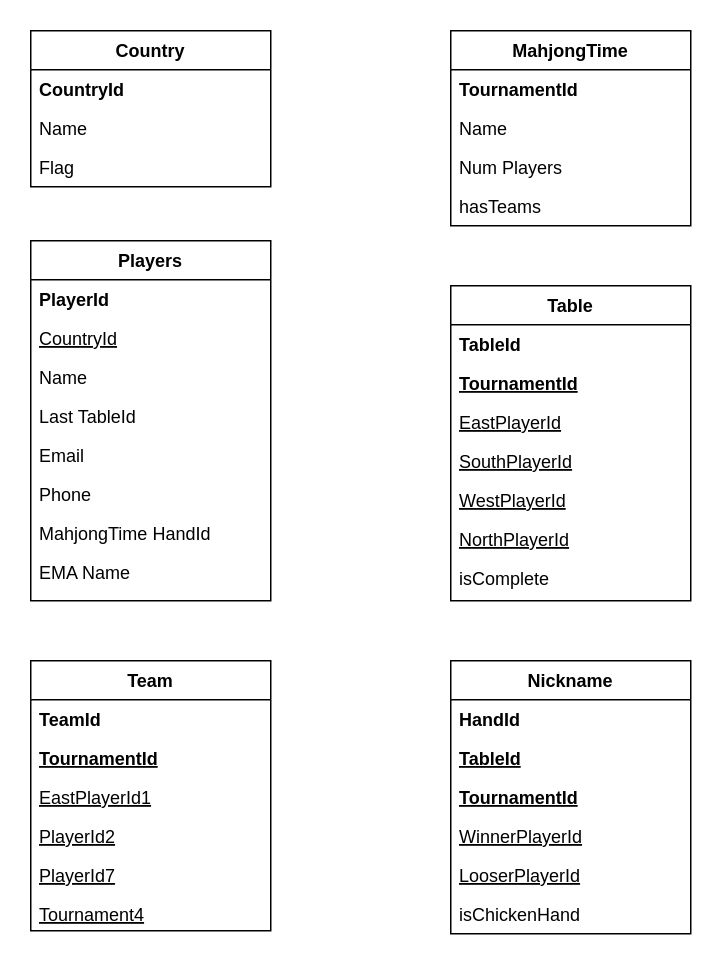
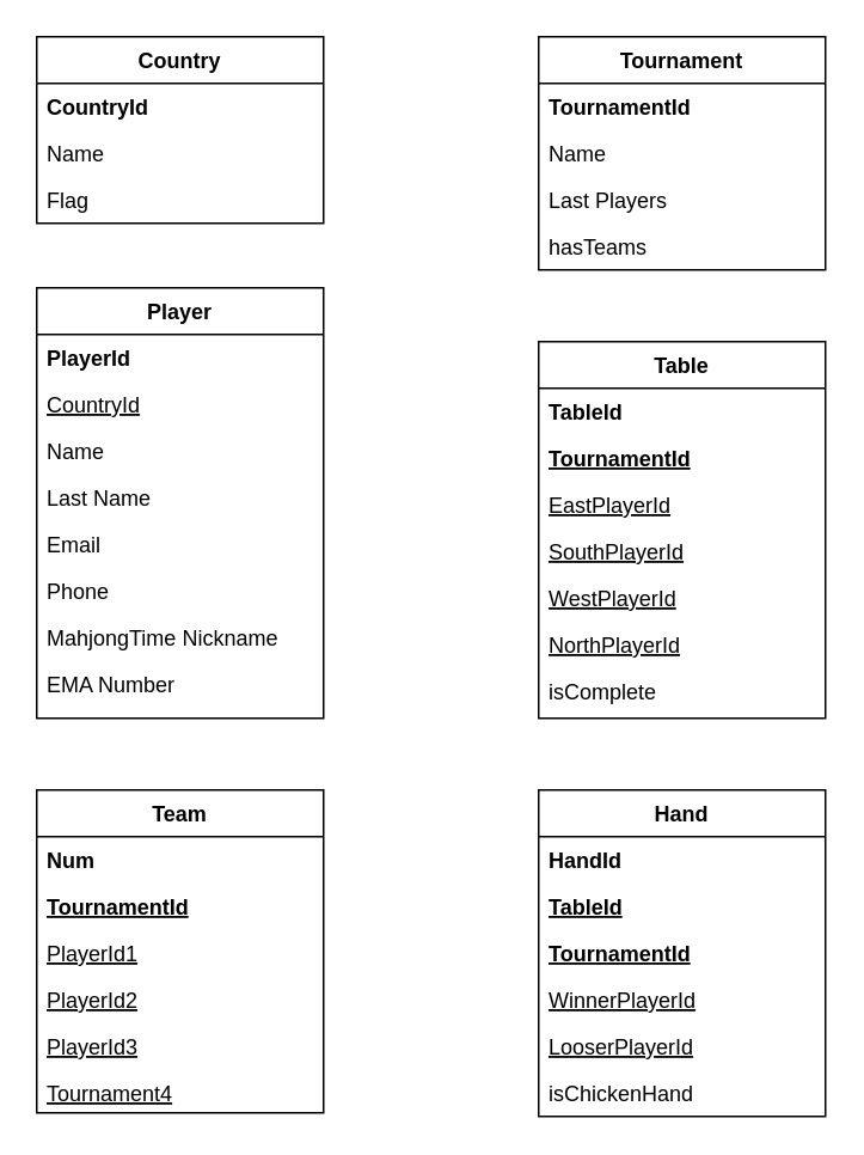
  <mxCell id="0" />
  <mxCell id="1" parent="0" />
- <mxCell id="2" value="Players" style="swimlane;fontStyle=1;align=center;verticalAlign=top;childLayout=stackLayout;horizontal=1;startSize=26;horizontalStack=0;resizeParent=1;resizeLast=0;collapsible=1;marginBottom=0;rounded=0;shadow=0;strokeWidth=1;" vertex="1" parent="1"><mxGeometry x="20" y="160" width="160" height="240" as="geometry"><mxRectangle x="550" y="140" width="160" height="26" as="alternateBounds" /></mxGeometry></mxCell>
+ <mxCell id="2" value="Player" style="swimlane;fontStyle=1;align=center;verticalAlign=top;childLayout=stackLayout;horizontal=1;startSize=26;horizontalStack=0;resizeParent=1;resizeLast=0;collapsible=1;marginBottom=0;rounded=0;shadow=0;strokeWidth=1;" vertex="1" parent="1"><mxGeometry x="20" y="160" width="160" height="240" as="geometry"><mxRectangle x="550" y="140" width="160" height="26" as="alternateBounds" /></mxGeometry></mxCell>
  <mxCell id="3" value="PlayerId" style="text;align=left;verticalAlign=top;spacingLeft=4;spacingRight=4;overflow=hidden;rotatable=0;points=[[0,0.5],[1,0.5]];portConstraint=eastwest;fontStyle=1" vertex="1" parent="2"><mxGeometry y="26" width="160" height="26" as="geometry" /></mxCell>
  <mxCell id="4" value="CountryId" style="text;align=left;verticalAlign=top;spacingLeft=4;spacingRight=4;overflow=hidden;rotatable=0;points=[[0,0.5],[1,0.5]];portConstraint=eastwest;rounded=0;shadow=0;html=0;fontStyle=4" vertex="1" parent="2"><mxGeometry y="52" width="160" height="26" as="geometry" /></mxCell>
  <mxCell id="5" value="Name" style="text;align=left;verticalAlign=top;spacingLeft=4;spacingRight=4;overflow=hidden;rotatable=0;points=[[0,0.5],[1,0.5]];portConstraint=eastwest;rounded=0;shadow=0;html=0;" vertex="1" parent="2"><mxGeometry y="78" width="160" height="26" as="geometry" /></mxCell>
- <mxCell id="6" value="Last TableId" style="text;align=left;verticalAlign=top;spacingLeft=4;spacingRight=4;overflow=hidden;rotatable=0;points=[[0,0.5],[1,0.5]];portConstraint=eastwest;rounded=0;shadow=0;html=0;" vertex="1" parent="2"><mxGeometry y="104" width="160" height="26" as="geometry" /></mxCell>
+ <mxCell id="6" value="Last Name" style="text;align=left;verticalAlign=top;spacingLeft=4;spacingRight=4;overflow=hidden;rotatable=0;points=[[0,0.5],[1,0.5]];portConstraint=eastwest;rounded=0;shadow=0;html=0;" vertex="1" parent="2"><mxGeometry y="104" width="160" height="26" as="geometry" /></mxCell>
  <mxCell id="7" value="Email" style="text;align=left;verticalAlign=top;spacingLeft=4;spacingRight=4;overflow=hidden;rotatable=0;points=[[0,0.5],[1,0.5]];portConstraint=eastwest;rounded=0;shadow=0;html=0;" vertex="1" parent="2"><mxGeometry y="130" width="160" height="26" as="geometry" /></mxCell>
  <mxCell id="8" value="Phone" style="text;align=left;verticalAlign=top;spacingLeft=4;spacingRight=4;overflow=hidden;rotatable=0;points=[[0,0.5],[1,0.5]];portConstraint=eastwest;rounded=0;shadow=0;html=0;" vertex="1" parent="2"><mxGeometry y="156" width="160" height="26" as="geometry" /></mxCell>
- <mxCell id="9" value="MahjongTime HandId&#10;" style="text;align=left;verticalAlign=top;spacingLeft=4;spacingRight=4;overflow=hidden;rotatable=0;points=[[0,0.5],[1,0.5]];portConstraint=eastwest;rounded=0;shadow=0;html=0;" vertex="1" parent="2"><mxGeometry y="182" width="160" height="26" as="geometry" /></mxCell>
- <mxCell id="10" value="EMA Name" style="text;align=left;verticalAlign=top;spacingLeft=4;spacingRight=4;overflow=hidden;rotatable=0;points=[[0,0.5],[1,0.5]];portConstraint=eastwest;rounded=0;shadow=0;html=0;" vertex="1" parent="2"><mxGeometry y="208" width="160" height="30" as="geometry" /></mxCell>
- <mxCell id="11" value="MahjongTime" style="swimlane;fontStyle=1;align=center;verticalAlign=top;childLayout=stackLayout;horizontal=1;startSize=26;horizontalStack=0;resizeParent=1;resizeLast=0;collapsible=1;marginBottom=0;rounded=0;shadow=0;strokeWidth=1;" vertex="1" parent="1"><mxGeometry x="300" y="20" width="160" height="130" as="geometry"><mxRectangle x="550" y="140" width="160" height="26" as="alternateBounds" /></mxGeometry></mxCell>
+ <mxCell id="9" value="MahjongTime Nickname&#10;" style="text;align=left;verticalAlign=top;spacingLeft=4;spacingRight=4;overflow=hidden;rotatable=0;points=[[0,0.5],[1,0.5]];portConstraint=eastwest;rounded=0;shadow=0;html=0;" vertex="1" parent="2"><mxGeometry y="182" width="160" height="26" as="geometry" /></mxCell>
+ <mxCell id="10" value="EMA Number" style="text;align=left;verticalAlign=top;spacingLeft=4;spacingRight=4;overflow=hidden;rotatable=0;points=[[0,0.5],[1,0.5]];portConstraint=eastwest;rounded=0;shadow=0;html=0;" vertex="1" parent="2"><mxGeometry y="208" width="160" height="30" as="geometry" /></mxCell>
+ <mxCell id="11" value="Tournament" style="swimlane;fontStyle=1;align=center;verticalAlign=top;childLayout=stackLayout;horizontal=1;startSize=26;horizontalStack=0;resizeParent=1;resizeLast=0;collapsible=1;marginBottom=0;rounded=0;shadow=0;strokeWidth=1;" vertex="1" parent="1"><mxGeometry x="300" y="20" width="160" height="130" as="geometry"><mxRectangle x="550" y="140" width="160" height="26" as="alternateBounds" /></mxGeometry></mxCell>
  <mxCell id="12" value="TournamentId" style="text;align=left;verticalAlign=top;spacingLeft=4;spacingRight=4;overflow=hidden;rotatable=0;points=[[0,0.5],[1,0.5]];portConstraint=eastwest;fontStyle=1" vertex="1" parent="11"><mxGeometry y="26" width="160" height="26" as="geometry" /></mxCell>
  <mxCell id="13" value="Name" style="text;align=left;verticalAlign=top;spacingLeft=4;spacingRight=4;overflow=hidden;rotatable=0;points=[[0,0.5],[1,0.5]];portConstraint=eastwest;rounded=0;shadow=0;html=0;" vertex="1" parent="11"><mxGeometry y="52" width="160" height="26" as="geometry" /></mxCell>
- <mxCell id="14" value="Num Players" style="text;align=left;verticalAlign=top;spacingLeft=4;spacingRight=4;overflow=hidden;rotatable=0;points=[[0,0.5],[1,0.5]];portConstraint=eastwest;rounded=0;shadow=0;html=0;" vertex="1" parent="11"><mxGeometry y="78" width="160" height="26" as="geometry" /></mxCell>
+ <mxCell id="14" value="Last Players" style="text;align=left;verticalAlign=top;spacingLeft=4;spacingRight=4;overflow=hidden;rotatable=0;points=[[0,0.5],[1,0.5]];portConstraint=eastwest;rounded=0;shadow=0;html=0;" vertex="1" parent="11"><mxGeometry y="78" width="160" height="26" as="geometry" /></mxCell>
  <mxCell id="15" value="hasTeams" style="text;align=left;verticalAlign=top;spacingLeft=4;spacingRight=4;overflow=hidden;rotatable=0;points=[[0,0.5],[1,0.5]];portConstraint=eastwest;rounded=0;shadow=0;html=0;" vertex="1" parent="11"><mxGeometry y="104" width="160" height="26" as="geometry" /></mxCell>
  <mxCell id="16" value="Table" style="swimlane;fontStyle=1;align=center;verticalAlign=top;childLayout=stackLayout;horizontal=1;startSize=26;horizontalStack=0;resizeParent=1;resizeLast=0;collapsible=1;marginBottom=0;rounded=0;shadow=0;strokeWidth=1;" vertex="1" parent="1"><mxGeometry x="300" y="190" width="160" height="210" as="geometry"><mxRectangle x="550" y="140" width="160" height="26" as="alternateBounds" /></mxGeometry></mxCell>
  <mxCell id="17" value="TableId" style="text;align=left;verticalAlign=top;spacingLeft=4;spacingRight=4;overflow=hidden;rotatable=0;points=[[0,0.5],[1,0.5]];portConstraint=eastwest;fontStyle=1" vertex="1" parent="16"><mxGeometry y="26" width="160" height="26" as="geometry" /></mxCell>
  <mxCell id="18" value="TournamentId" style="text;align=left;verticalAlign=top;spacingLeft=4;spacingRight=4;overflow=hidden;rotatable=0;points=[[0,0.5],[1,0.5]];portConstraint=eastwest;rounded=0;shadow=0;html=0;fontStyle=5" vertex="1" parent="16"><mxGeometry y="52" width="160" height="26" as="geometry" /></mxCell>
  <mxCell id="19" value="EastPlayerId" style="text;align=left;verticalAlign=top;spacingLeft=4;spacingRight=4;overflow=hidden;rotatable=0;points=[[0,0.5],[1,0.5]];portConstraint=eastwest;rounded=0;shadow=0;html=0;fontStyle=4" vertex="1" parent="16"><mxGeometry y="78" width="160" height="26" as="geometry" /></mxCell>
  <mxCell id="20" value="SouthPlayerId" style="text;align=left;verticalAlign=top;spacingLeft=4;spacingRight=4;overflow=hidden;rotatable=0;points=[[0,0.5],[1,0.5]];portConstraint=eastwest;rounded=0;shadow=0;html=0;fontStyle=4" vertex="1" parent="16"><mxGeometry y="104" width="160" height="26" as="geometry" /></mxCell>
  <mxCell id="21" value="WestPlayerId" style="text;align=left;verticalAlign=top;spacingLeft=4;spacingRight=4;overflow=hidden;rotatable=0;points=[[0,0.5],[1,0.5]];portConstraint=eastwest;rounded=0;shadow=0;html=0;fontStyle=4" vertex="1" parent="16"><mxGeometry y="130" width="160" height="26" as="geometry" /></mxCell>
  <mxCell id="22" value="NorthPlayerId" style="text;align=left;verticalAlign=top;spacingLeft=4;spacingRight=4;overflow=hidden;rotatable=0;points=[[0,0.5],[1,0.5]];portConstraint=eastwest;rounded=0;shadow=0;html=0;fontStyle=4" vertex="1" parent="16"><mxGeometry y="156" width="160" height="26" as="geometry" /></mxCell>
  <mxCell id="23" value="isComplete" style="text;align=left;verticalAlign=top;spacingLeft=4;spacingRight=4;overflow=hidden;rotatable=0;points=[[0,0.5],[1,0.5]];portConstraint=eastwest;" vertex="1" parent="16"><mxGeometry y="182" width="160" height="26" as="geometry" /></mxCell>
- <mxCell id="24" value="Nickname" style="swimlane;fontStyle=1;align=center;verticalAlign=top;childLayout=stackLayout;horizontal=1;startSize=26;horizontalStack=0;resizeParent=1;resizeLast=0;collapsible=1;marginBottom=0;rounded=0;shadow=0;strokeWidth=1;" vertex="1" parent="1"><mxGeometry x="300" y="440" width="160" height="182" as="geometry"><mxRectangle x="550" y="140" width="160" height="26" as="alternateBounds" /></mxGeometry></mxCell>
+ <mxCell id="24" value="Hand" style="swimlane;fontStyle=1;align=center;verticalAlign=top;childLayout=stackLayout;horizontal=1;startSize=26;horizontalStack=0;resizeParent=1;resizeLast=0;collapsible=1;marginBottom=0;rounded=0;shadow=0;strokeWidth=1;" vertex="1" parent="1"><mxGeometry x="300" y="440" width="160" height="182" as="geometry"><mxRectangle x="550" y="140" width="160" height="26" as="alternateBounds" /></mxGeometry></mxCell>
  <mxCell id="25" value="HandId" style="text;align=left;verticalAlign=top;spacingLeft=4;spacingRight=4;overflow=hidden;rotatable=0;points=[[0,0.5],[1,0.5]];portConstraint=eastwest;fontStyle=1" vertex="1" parent="24"><mxGeometry y="26" width="160" height="26" as="geometry" /></mxCell>
  <mxCell id="26" value="TableId" style="text;align=left;verticalAlign=top;spacingLeft=4;spacingRight=4;overflow=hidden;rotatable=0;points=[[0,0.5],[1,0.5]];portConstraint=eastwest;rounded=0;shadow=0;html=0;fontStyle=5" vertex="1" parent="24"><mxGeometry y="52" width="160" height="26" as="geometry" /></mxCell>
  <mxCell id="27" value="TournamentId" style="text;align=left;verticalAlign=top;spacingLeft=4;spacingRight=4;overflow=hidden;rotatable=0;points=[[0,0.5],[1,0.5]];portConstraint=eastwest;rounded=0;shadow=0;html=0;fontStyle=5" vertex="1" parent="24"><mxGeometry y="78" width="160" height="26" as="geometry" /></mxCell>
  <mxCell id="28" value="WinnerPlayerId" style="text;align=left;verticalAlign=top;spacingLeft=4;spacingRight=4;overflow=hidden;rotatable=0;points=[[0,0.5],[1,0.5]];portConstraint=eastwest;rounded=0;shadow=0;html=0;fontStyle=4" vertex="1" parent="24"><mxGeometry y="104" width="160" height="26" as="geometry" /></mxCell>
  <mxCell id="29" value="LooserPlayerId" style="text;align=left;verticalAlign=top;spacingLeft=4;spacingRight=4;overflow=hidden;rotatable=0;points=[[0,0.5],[1,0.5]];portConstraint=eastwest;rounded=0;shadow=0;html=0;fontStyle=4" vertex="1" parent="24"><mxGeometry y="130" width="160" height="26" as="geometry" /></mxCell>
  <mxCell id="30" value="isChickenHand" style="text;align=left;verticalAlign=top;spacingLeft=4;spacingRight=4;overflow=hidden;rotatable=0;points=[[0,0.5],[1,0.5]];portConstraint=eastwest;rounded=0;shadow=0;html=0;" vertex="1" parent="24"><mxGeometry y="156" width="160" height="26" as="geometry" /></mxCell>
  <mxCell id="31" value="Country" style="swimlane;fontStyle=1;align=center;verticalAlign=top;childLayout=stackLayout;horizontal=1;startSize=26;horizontalStack=0;resizeParent=1;resizeLast=0;collapsible=1;marginBottom=0;rounded=0;shadow=0;strokeWidth=1;" vertex="1" parent="1"><mxGeometry x="20" y="20" width="160" height="104" as="geometry"><mxRectangle x="550" y="140" width="160" height="26" as="alternateBounds" /></mxGeometry></mxCell>
  <mxCell id="32" value="CountryId" style="text;align=left;verticalAlign=top;spacingLeft=4;spacingRight=4;overflow=hidden;rotatable=0;points=[[0,0.5],[1,0.5]];portConstraint=eastwest;fontStyle=1" vertex="1" parent="31"><mxGeometry y="26" width="160" height="26" as="geometry" /></mxCell>
  <mxCell id="33" value="Name" style="text;align=left;verticalAlign=top;spacingLeft=4;spacingRight=4;overflow=hidden;rotatable=0;points=[[0,0.5],[1,0.5]];portConstraint=eastwest;rounded=0;shadow=0;html=0;" vertex="1" parent="31"><mxGeometry y="52" width="160" height="26" as="geometry" /></mxCell>
  <mxCell id="34" value="Flag" style="text;align=left;verticalAlign=top;spacingLeft=4;spacingRight=4;overflow=hidden;rotatable=0;points=[[0,0.5],[1,0.5]];portConstraint=eastwest;rounded=0;shadow=0;html=0;" vertex="1" parent="31"><mxGeometry y="78" width="160" height="26" as="geometry" /></mxCell>
  <mxCell id="35" value="Team" style="swimlane;fontStyle=1;align=center;verticalAlign=top;childLayout=stackLayout;horizontal=1;startSize=26;horizontalStack=0;resizeParent=1;resizeLast=0;collapsible=1;marginBottom=0;rounded=0;shadow=0;strokeWidth=1;" vertex="1" parent="1"><mxGeometry x="20" y="440" width="160" height="180" as="geometry"><mxRectangle x="550" y="140" width="160" height="26" as="alternateBounds" /></mxGeometry></mxCell>
- <mxCell id="36" value="TeamId" style="text;align=left;verticalAlign=top;spacingLeft=4;spacingRight=4;overflow=hidden;rotatable=0;points=[[0,0.5],[1,0.5]];portConstraint=eastwest;fontStyle=1" vertex="1" parent="35"><mxGeometry y="26" width="160" height="26" as="geometry" /></mxCell>
+ <mxCell id="36" value="Num" style="text;align=left;verticalAlign=top;spacingLeft=4;spacingRight=4;overflow=hidden;rotatable=0;points=[[0,0.5],[1,0.5]];portConstraint=eastwest;fontStyle=1" vertex="1" parent="35"><mxGeometry y="26" width="160" height="26" as="geometry" /></mxCell>
  <mxCell id="37" value="TournamentId" style="text;align=left;verticalAlign=top;spacingLeft=4;spacingRight=4;overflow=hidden;rotatable=0;points=[[0,0.5],[1,0.5]];portConstraint=eastwest;rounded=0;shadow=0;html=0;fontStyle=5" vertex="1" parent="35"><mxGeometry y="52" width="160" height="26" as="geometry" /></mxCell>
- <mxCell id="38" value="EastPlayerId1" style="text;align=left;verticalAlign=top;spacingLeft=4;spacingRight=4;overflow=hidden;rotatable=0;points=[[0,0.5],[1,0.5]];portConstraint=eastwest;rounded=0;shadow=0;html=0;fontStyle=4" vertex="1" parent="35"><mxGeometry y="78" width="160" height="26" as="geometry" /></mxCell>
+ <mxCell id="38" value="PlayerId1" style="text;align=left;verticalAlign=top;spacingLeft=4;spacingRight=4;overflow=hidden;rotatable=0;points=[[0,0.5],[1,0.5]];portConstraint=eastwest;rounded=0;shadow=0;html=0;fontStyle=4" vertex="1" parent="35"><mxGeometry y="78" width="160" height="26" as="geometry" /></mxCell>
  <mxCell id="39" value="PlayerId2" style="text;align=left;verticalAlign=top;spacingLeft=4;spacingRight=4;overflow=hidden;rotatable=0;points=[[0,0.5],[1,0.5]];portConstraint=eastwest;rounded=0;shadow=0;html=0;fontStyle=4" vertex="1" parent="35"><mxGeometry y="104" width="160" height="26" as="geometry" /></mxCell>
- <mxCell id="40" value="PlayerId7" style="text;align=left;verticalAlign=top;spacingLeft=4;spacingRight=4;overflow=hidden;rotatable=0;points=[[0,0.5],[1,0.5]];portConstraint=eastwest;rounded=0;shadow=0;html=0;fontStyle=4" vertex="1" parent="35"><mxGeometry y="130" width="160" height="26" as="geometry" /></mxCell>
+ <mxCell id="40" value="PlayerId3" style="text;align=left;verticalAlign=top;spacingLeft=4;spacingRight=4;overflow=hidden;rotatable=0;points=[[0,0.5],[1,0.5]];portConstraint=eastwest;rounded=0;shadow=0;html=0;fontStyle=4" vertex="1" parent="35"><mxGeometry y="130" width="160" height="26" as="geometry" /></mxCell>
  <mxCell id="41" value="Tournament4" style="text;align=left;verticalAlign=top;spacingLeft=4;spacingRight=4;overflow=hidden;rotatable=0;points=[[0,0.5],[1,0.5]];portConstraint=eastwest;rounded=0;shadow=0;html=0;fontStyle=4" vertex="1" parent="35"><mxGeometry y="156" width="160" height="24" as="geometry" /></mxCell>
